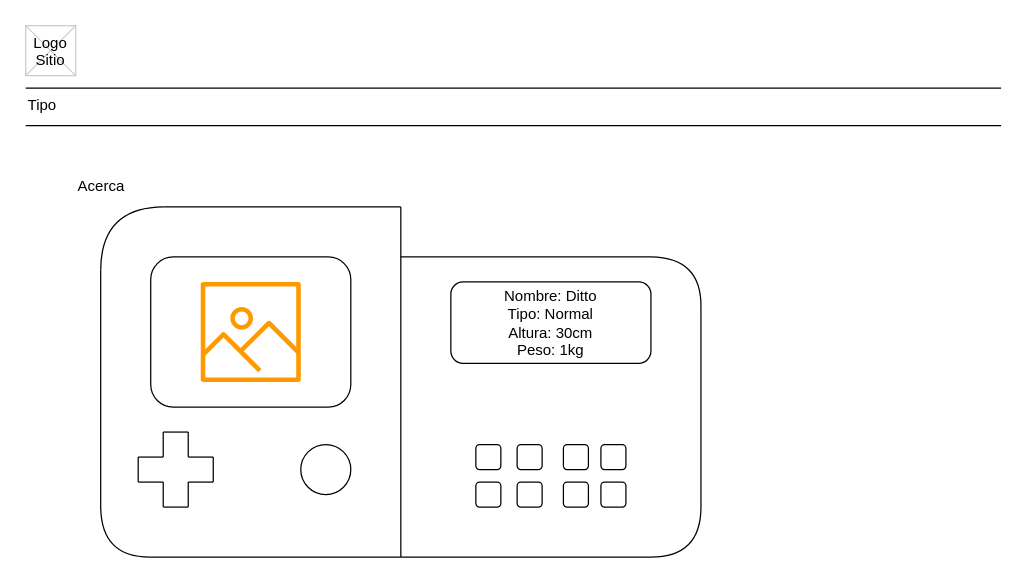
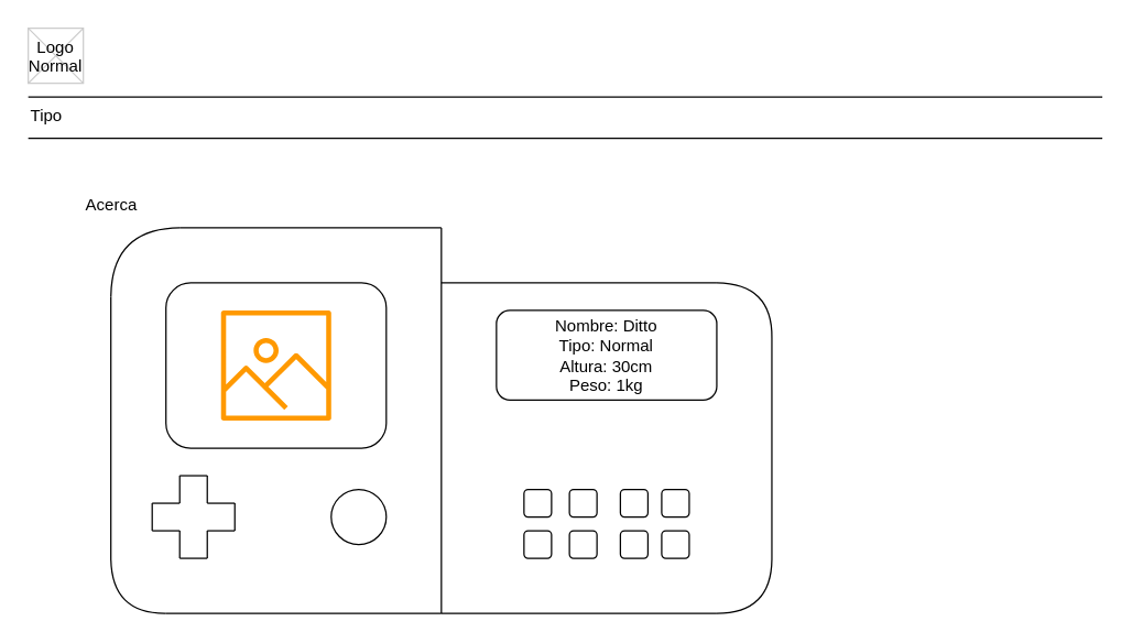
  <mxCell id="0" />
  <mxCell id="1" parent="0" />
  <mxCell id="2" value="" style="line;strokeWidth=1" parent="1" vertex="1"><mxGeometry x="20" y="65" width="780" height="10" as="geometry" /></mxCell>
  <mxCell id="3" value="" style="line;strokeWidth=1" parent="1" vertex="1"><mxGeometry x="20" y="95" width="780" height="10" as="geometry" /></mxCell>
  <mxCell id="4" value="Tipo" style="text;spacingTop=-5;" parent="1" vertex="1"><mxGeometry x="20" y="75" width="30" height="20" as="geometry" /></mxCell>
  <mxCell id="5" value="Acerca" style="text;spacingTop=-5;" parent="1" vertex="1"><mxGeometry x="60" y="140" width="30" height="20" as="geometry" /></mxCell>
  <mxCell id="6" value="" style="verticalLabelPosition=bottom;verticalAlign=top;strokeWidth=1;shape=mxgraph.mockup.graphics.iconGrid;strokeColor=#CCCCCC;gridSize=1,1;" parent="1" vertex="1"><mxGeometry x="20" y="20" width="40" height="40" as="geometry" /></mxCell>
- <mxCell id="7" value="Logo&#10;Sitio" style="text;spacingTop=-5;align=center" parent="1" vertex="1"><mxGeometry x="20" y="25" width="40" height="40" as="geometry" /></mxCell>
+ <mxCell id="7" value="Logo&#10;Normal" style="text;spacingTop=-5;align=center" parent="1" vertex="1"><mxGeometry x="20" y="25" width="40" height="40" as="geometry" /></mxCell>
  <mxCell id="8" value="" style="endArrow=none;html=1;" edge="1" parent="1"><mxGeometry width="50" height="50" relative="1" as="geometry"><mxPoint x="320" y="445" as="sourcePoint" /><mxPoint x="320" y="165" as="targetPoint" /></mxGeometry></mxCell>
  <mxCell id="9" value="" style="endArrow=none;html=1;" edge="1" parent="1"><mxGeometry width="50" height="50" relative="1" as="geometry"><mxPoint x="130" y="165" as="sourcePoint" /><mxPoint x="320" y="165" as="targetPoint" /></mxGeometry></mxCell>
  <mxCell id="10" value="" style="endArrow=none;html=1;edgeStyle=orthogonalEdgeStyle;curved=1;" edge="1" parent="1"><mxGeometry width="50" height="50" relative="1" as="geometry"><mxPoint x="130" y="165" as="sourcePoint" /><mxPoint x="80" y="215" as="targetPoint" /></mxGeometry></mxCell>
  <mxCell id="11" value="" style="endArrow=none;html=1;edgeStyle=orthogonalEdgeStyle;curved=1;" edge="1" parent="1"><mxGeometry width="50" height="50" relative="1" as="geometry"><mxPoint x="120" y="445" as="sourcePoint" /><mxPoint x="80" y="405" as="targetPoint" /></mxGeometry></mxCell>
  <mxCell id="12" value="" style="endArrow=none;html=1;" edge="1" parent="1"><mxGeometry width="50" height="50" relative="1" as="geometry"><mxPoint x="80" y="405" as="sourcePoint" /><mxPoint x="80" y="215" as="targetPoint" /></mxGeometry></mxCell>
  <mxCell id="13" value="" style="endArrow=none;html=1;" edge="1" parent="1"><mxGeometry width="50" height="50" relative="1" as="geometry"><mxPoint x="120" y="445" as="sourcePoint" /><mxPoint x="320" y="445" as="targetPoint" /></mxGeometry></mxCell>
  <mxCell id="14" value="" style="rounded=1;whiteSpace=wrap;html=1;" vertex="1" parent="1"><mxGeometry x="120" y="205" width="160" height="120" as="geometry" /></mxCell>
  <mxCell id="15" value="" style="endArrow=none;html=1;" edge="1" parent="1"><mxGeometry width="50" height="50" relative="1" as="geometry"><mxPoint x="130" y="345" as="sourcePoint" /><mxPoint x="150" y="345" as="targetPoint" /></mxGeometry></mxCell>
  <mxCell id="16" value="" style="endArrow=none;html=1;" edge="1" parent="1"><mxGeometry width="50" height="50" relative="1" as="geometry"><mxPoint x="130" y="365" as="sourcePoint" /><mxPoint x="130" y="345" as="targetPoint" /></mxGeometry></mxCell>
  <mxCell id="17" value="" style="endArrow=none;html=1;" edge="1" parent="1"><mxGeometry width="50" height="50" relative="1" as="geometry"><mxPoint x="150" y="345" as="sourcePoint" /><mxPoint x="150" y="365" as="targetPoint" /></mxGeometry></mxCell>
  <mxCell id="18" value="" style="endArrow=none;html=1;" edge="1" parent="1"><mxGeometry width="50" height="50" relative="1" as="geometry"><mxPoint x="150" y="365" as="sourcePoint" /><mxPoint x="170" y="365" as="targetPoint" /></mxGeometry></mxCell>
  <mxCell id="19" value="" style="endArrow=none;html=1;" edge="1" parent="1"><mxGeometry width="50" height="50" relative="1" as="geometry"><mxPoint x="170" y="365" as="sourcePoint" /><mxPoint x="170" y="385" as="targetPoint" /></mxGeometry></mxCell>
  <mxCell id="20" value="" style="endArrow=none;html=1;" edge="1" parent="1"><mxGeometry width="50" height="50" relative="1" as="geometry"><mxPoint x="130" y="365" as="sourcePoint" /><mxPoint x="110" y="365" as="targetPoint" /></mxGeometry></mxCell>
  <mxCell id="21" value="" style="endArrow=none;html=1;" edge="1" parent="1"><mxGeometry width="50" height="50" relative="1" as="geometry"><mxPoint x="110" y="365" as="sourcePoint" /><mxPoint x="110" y="385" as="targetPoint" /></mxGeometry></mxCell>
  <mxCell id="22" value="" style="endArrow=none;html=1;" edge="1" parent="1"><mxGeometry width="50" height="50" relative="1" as="geometry"><mxPoint x="170" y="385" as="sourcePoint" /><mxPoint x="150" y="385" as="targetPoint" /></mxGeometry></mxCell>
  <mxCell id="23" value="" style="endArrow=none;html=1;" edge="1" parent="1"><mxGeometry width="50" height="50" relative="1" as="geometry"><mxPoint x="110" y="385" as="sourcePoint" /><mxPoint x="130" y="385" as="targetPoint" /></mxGeometry></mxCell>
  <mxCell id="24" value="" style="endArrow=none;html=1;" edge="1" parent="1"><mxGeometry width="50" height="50" relative="1" as="geometry"><mxPoint x="150" y="385" as="sourcePoint" /><mxPoint x="150" y="405" as="targetPoint" /></mxGeometry></mxCell>
  <mxCell id="25" value="" style="endArrow=none;html=1;" edge="1" parent="1"><mxGeometry width="50" height="50" relative="1" as="geometry"><mxPoint x="150" y="405" as="sourcePoint" /><mxPoint x="130" y="405" as="targetPoint" /></mxGeometry></mxCell>
  <mxCell id="26" value="" style="endArrow=none;html=1;" edge="1" parent="1"><mxGeometry width="50" height="50" relative="1" as="geometry"><mxPoint x="130" y="385" as="sourcePoint" /><mxPoint x="130" y="405" as="targetPoint" /></mxGeometry></mxCell>
  <mxCell id="27" value="" style="ellipse;whiteSpace=wrap;html=1;aspect=fixed;" vertex="1" parent="1"><mxGeometry x="240" y="355" width="40" height="40" as="geometry" /></mxCell>
  <mxCell id="28" value="" style="endArrow=none;html=1;" edge="1" parent="1"><mxGeometry width="50" height="50" relative="1" as="geometry"><mxPoint x="520" y="205" as="sourcePoint" /><mxPoint x="320" y="205" as="targetPoint" /></mxGeometry></mxCell>
  <mxCell id="29" value="" style="endArrow=none;html=1;curved=1;edgeStyle=orthogonalEdgeStyle;" edge="1" parent="1"><mxGeometry width="50" height="50" relative="1" as="geometry"><mxPoint x="520" y="205" as="sourcePoint" /><mxPoint x="560" y="245" as="targetPoint" /></mxGeometry></mxCell>
  <mxCell id="30" value="" style="endArrow=none;html=1;curved=1;edgeStyle=orthogonalEdgeStyle;" edge="1" parent="1"><mxGeometry width="50" height="50" relative="1" as="geometry"><mxPoint x="520" y="445" as="sourcePoint" /><mxPoint x="560" y="405" as="targetPoint" /><Array as="points"><mxPoint x="520" y="445" /></Array></mxGeometry></mxCell>
  <mxCell id="31" value="" style="endArrow=none;html=1;" edge="1" parent="1"><mxGeometry width="50" height="50" relative="1" as="geometry"><mxPoint x="560" y="405" as="sourcePoint" /><mxPoint x="560" y="245" as="targetPoint" /></mxGeometry></mxCell>
  <mxCell id="32" value="" style="endArrow=none;html=1;" edge="1" parent="1"><mxGeometry width="50" height="50" relative="1" as="geometry"><mxPoint x="320" y="445" as="sourcePoint" /><mxPoint x="520" y="445" as="targetPoint" /></mxGeometry></mxCell>
  <mxCell id="33" value="Nombre: Ditto&lt;br&gt;Tipo: Normal&lt;br&gt;Altura: 30cm&lt;br&gt;&lt;div&gt;&lt;span&gt;Peso: 1kg&lt;/span&gt;&lt;/div&gt;" style="rounded=1;whiteSpace=wrap;html=1;align=center;" vertex="1" parent="1"><mxGeometry x="360" y="225" width="160" height="65" as="geometry" /></mxCell>
  <mxCell id="34" value="" style="rounded=1;whiteSpace=wrap;html=1;" vertex="1" parent="1"><mxGeometry x="380" y="355" width="20" height="20" as="geometry" /></mxCell>
  <mxCell id="35" value="" style="rounded=1;whiteSpace=wrap;html=1;" vertex="1" parent="1"><mxGeometry x="450" y="355" width="20" height="20" as="geometry" /></mxCell>
  <mxCell id="36" value="" style="rounded=1;whiteSpace=wrap;html=1;" vertex="1" parent="1"><mxGeometry x="480" y="355" width="20" height="20" as="geometry" /></mxCell>
  <mxCell id="37" value="" style="rounded=1;whiteSpace=wrap;html=1;" vertex="1" parent="1"><mxGeometry x="413" y="355" width="20" height="20" as="geometry" /></mxCell>
  <mxCell id="38" value="" style="rounded=1;whiteSpace=wrap;html=1;" vertex="1" parent="1"><mxGeometry x="380" y="385" width="20" height="20" as="geometry" /></mxCell>
  <mxCell id="39" value="" style="rounded=1;whiteSpace=wrap;html=1;" vertex="1" parent="1"><mxGeometry x="450" y="385" width="20" height="20" as="geometry" /></mxCell>
  <mxCell id="40" value="" style="rounded=1;whiteSpace=wrap;html=1;" vertex="1" parent="1"><mxGeometry x="480" y="385" width="20" height="20" as="geometry" /></mxCell>
  <mxCell id="41" value="" style="rounded=1;whiteSpace=wrap;html=1;" vertex="1" parent="1"><mxGeometry x="413" y="385" width="20" height="20" as="geometry" /></mxCell>
  <mxCell id="42" value="" style="sketch=0;outlineConnect=0;fontColor=#232F3E;gradientColor=none;fillColor=#FF9900;strokeColor=none;dashed=0;verticalLabelPosition=bottom;verticalAlign=top;align=center;html=1;fontSize=12;fontStyle=0;aspect=fixed;pointerEvents=1;shape=mxgraph.aws4.container_registry_image;" vertex="1" parent="1"><mxGeometry x="160" y="225" width="80" height="80" as="geometry" /></mxCell>
